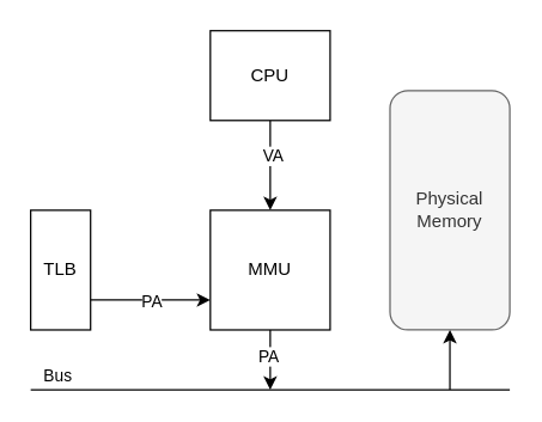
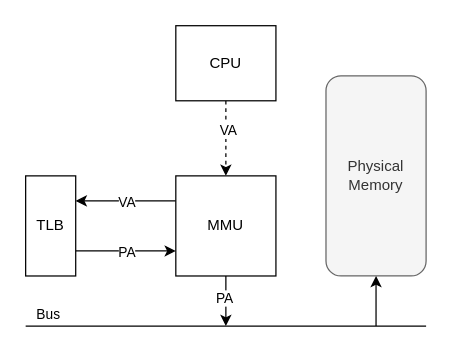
  <mxCell id="0" />
  <mxCell id="1" parent="0" />
- <mxCell id="2" style="edgeStyle=orthogonalEdgeStyle;rounded=0;orthogonalLoop=1;jettySize=auto;html=1;exitX=0.5;exitY=1;exitDx=0;exitDy=0;entryX=0.5;entryY=0;entryDx=0;entryDy=0;" edge="1" parent="1" source="4" target="9"><mxGeometry relative="1" as="geometry" /></mxCell>
+ <mxCell id="2" style="edgeStyle=orthogonalEdgeStyle;rounded=0;orthogonalLoop=1;jettySize=auto;html=1;exitX=0.5;exitY=1;exitDx=0;exitDy=0;entryX=0.5;entryY=0;entryDx=0;entryDy=0;dashed=1;" edge="1" parent="1" source="4" target="9"><mxGeometry relative="1" as="geometry" /></mxCell>
  <mxCell id="3" value="VA" style="edgeLabel;html=1;align=center;verticalAlign=middle;resizable=0;points=[];" vertex="1" connectable="0" parent="2"><mxGeometry x="-0.25" y="1" relative="1" as="geometry"><mxPoint as="offset" /></mxGeometry></mxCell>
  <mxCell id="4" value="CPU" style="rounded=0;whiteSpace=wrap;html=1;" parent="1" vertex="1"><mxGeometry x="140" y="20" width="80" height="60" as="geometry" /></mxCell>
+ <mxCell id="5" style="edgeStyle=orthogonalEdgeStyle;rounded=0;orthogonalLoop=1;jettySize=auto;html=1;exitX=0;exitY=0.25;exitDx=0;exitDy=0;entryX=1;entryY=0.25;entryDx=0;entryDy=0;" edge="1" parent="1" source="9" target="12"><mxGeometry relative="1" as="geometry" /></mxCell>
+ <mxCell id="6" value="VA" style="edgeLabel;html=1;align=center;verticalAlign=middle;resizable=0;points=[];" vertex="1" connectable="0" parent="5"><mxGeometry x="0.242" y="-2" relative="1" as="geometry"><mxPoint x="10" y="2" as="offset" /></mxGeometry></mxCell>
  <mxCell id="7" style="edgeStyle=orthogonalEdgeStyle;rounded=0;orthogonalLoop=1;jettySize=auto;html=1;exitX=0.5;exitY=1;exitDx=0;exitDy=0;" edge="1" parent="1" source="9"><mxGeometry relative="1" as="geometry"><mxPoint x="180" y="260" as="targetPoint" /></mxGeometry></mxCell>
  <mxCell id="8" value="PA" style="edgeLabel;html=1;align=center;verticalAlign=middle;resizable=0;points=[];" vertex="1" connectable="0" parent="7"><mxGeometry x="-0.161" y="-2" relative="1" as="geometry"><mxPoint as="offset" /></mxGeometry></mxCell>
  <mxCell id="9" value="MMU" style="rounded=0;whiteSpace=wrap;html=1;" parent="1" vertex="1"><mxGeometry x="140" y="140" width="80" height="80" as="geometry" /></mxCell>
  <mxCell id="10" style="edgeStyle=orthogonalEdgeStyle;rounded=0;orthogonalLoop=1;jettySize=auto;html=1;exitX=1;exitY=0.75;exitDx=0;exitDy=0;entryX=0;entryY=0.75;entryDx=0;entryDy=0;" edge="1" parent="1"><mxGeometry relative="1" as="geometry"><mxPoint x="60" y="200" as="sourcePoint" /><mxPoint x="140" y="200" as="targetPoint" /></mxGeometry></mxCell>
  <mxCell id="11" value="PA" style="edgeLabel;html=1;align=center;verticalAlign=middle;resizable=0;points=[];" vertex="1" connectable="0" parent="10"><mxGeometry x="0.333" relative="1" as="geometry"><mxPoint x="-13" as="offset" /></mxGeometry></mxCell>
  <mxCell id="12" value="TLB" style="rounded=0;whiteSpace=wrap;html=1;" parent="1" vertex="1"><mxGeometry x="20" y="140" width="40" height="80" as="geometry" /></mxCell>
  <mxCell id="13" value="Physical&lt;div&gt;Memory&lt;/div&gt;" style="whiteSpace=wrap;html=1;fillColor=#f5f5f5;fontColor=#333333;strokeColor=#666666;rounded=1;" parent="1" vertex="1"><mxGeometry x="260" y="60" width="80" height="160" as="geometry" /></mxCell>
  <mxCell id="14" value="" style="endArrow=none;html=1;rounded=0;" edge="1" parent="1"><mxGeometry width="50" height="50" relative="1" as="geometry"><mxPoint x="20" y="260" as="sourcePoint" /><mxPoint x="340" y="260" as="targetPoint" /></mxGeometry></mxCell>
  <mxCell id="15" value="Bus" style="edgeLabel;html=1;align=center;verticalAlign=middle;resizable=0;points=[];" vertex="1" connectable="0" parent="14"><mxGeometry x="-0.852" relative="1" as="geometry"><mxPoint x="-7" y="-10" as="offset" /></mxGeometry></mxCell>
  <mxCell id="16" value="" style="endArrow=classic;html=1;rounded=0;entryX=0.5;entryY=1;entryDx=0;entryDy=0;startArrow=none;startFill=0;endFill=1;" edge="1" parent="1" target="13"><mxGeometry width="50" height="50" relative="1" as="geometry"><mxPoint x="300" y="260" as="sourcePoint" /><mxPoint x="240" y="180" as="targetPoint" /></mxGeometry></mxCell>
